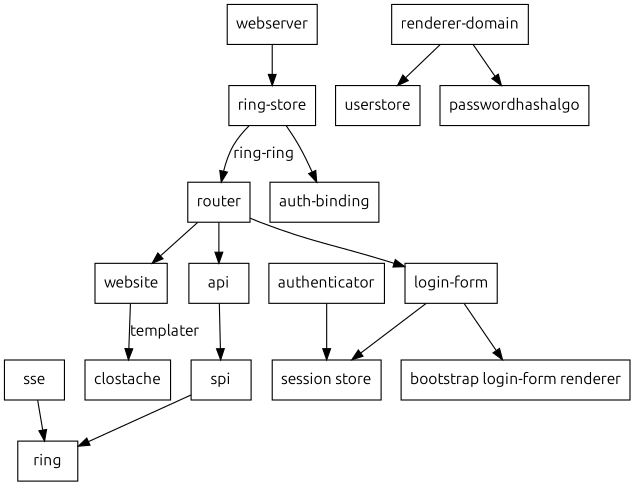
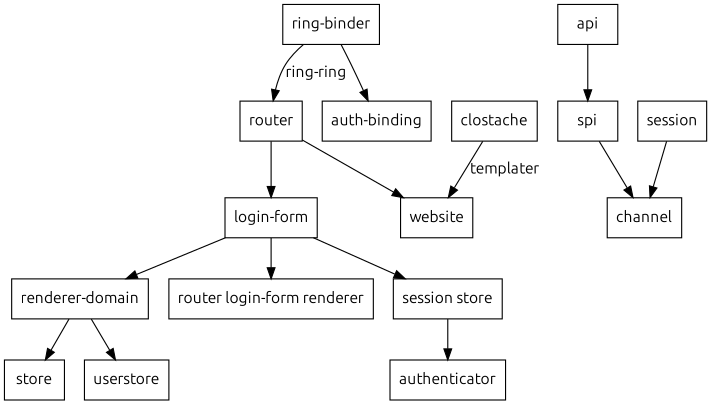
  digraph {
    fontname=Ubuntu
    node [fontname=Ubuntu shape=box]
    edge [fontname=Ubuntu]
-   n1 [label="ring-store"]
+   n1 [label="ring-binder"]
    router
    n3 [label="auth-binding"]
-   webserver
    website
    api
    n7 [label="login-form"]
    clostache
    spi
    n10 [label="renderer-domain"]
-   n11 [label="bootstrap login-form renderer"]
+   n11 [label="router login-form renderer"]
    n12 [label="session store"]
-   channel [label=ring]
+   channel
    userstore
-   passwordhashalgo
+   passwordhashalgo [label=store]
    authenticator
-   sse
+   sse [label=session]
    n1 -> router [label="ring-ring"]
    n1 -> n3
    router -> website
-   router -> api
    router -> n7
-   webserver -> n1
-   website -> clostache [label=templater]
+   clostache -> website [label=templater]
    api -> spi
+   n7 -> n10
    n7 -> n11
    n7 -> n12
    spi -> channel
    n10 -> userstore
    n10 -> passwordhashalgo
-   authenticator -> n12
+   n12 -> authenticator
    sse -> channel
  }
